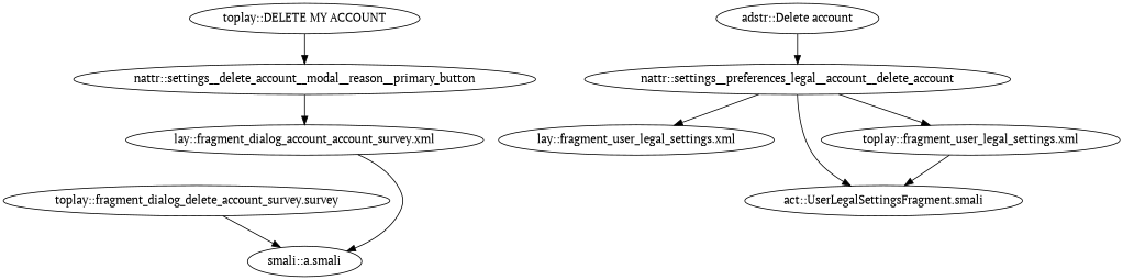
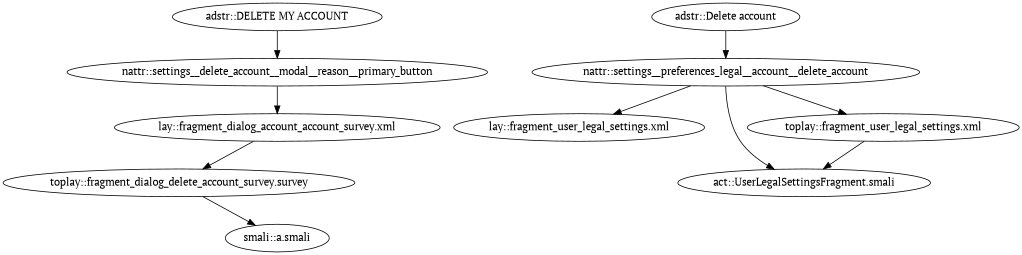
  digraph {
    fontname="PT Serif"
    node [fontname="PT Serif"]
    edge [fontname="PT Serif"]
-   "adstr::DELETE MY ACCOUNT" [label="toplay::DELETE MY ACCOUNT"]
+   "adstr::DELETE MY ACCOUNT"
    "nattr::settings__delete_account__modal__reason__primary_button"
    n3 [label="lay::fragment_dialog_account_account_survey.xml"]
    n4 [label="toplay::fragment_dialog_delete_account_survey.survey"]
    "adstr::Delete account"
    "nattr::settings__preferences_legal__account__delete_account"
    "lay::fragment_user_legal_settings.xml"
    "act::UserLegalSettingsFragment.smali"
    "toplay::fragment_user_legal_settings.xml"
    n10 [label="smali::a.smali"]
    "adstr::DELETE MY ACCOUNT" -> "nattr::settings__delete_account__modal__reason__primary_button"
    "nattr::settings__delete_account__modal__reason__primary_button" -> n3
-   n3 -> n10
+   n3 -> n4
    n4 -> n10
    "adstr::Delete account" -> "nattr::settings__preferences_legal__account__delete_account"
    "nattr::settings__preferences_legal__account__delete_account" -> "lay::fragment_user_legal_settings.xml"
    "nattr::settings__preferences_legal__account__delete_account" -> "act::UserLegalSettingsFragment.smali"
    "nattr::settings__preferences_legal__account__delete_account" -> "toplay::fragment_user_legal_settings.xml"
    "toplay::fragment_user_legal_settings.xml" -> "act::UserLegalSettingsFragment.smali"
  }
